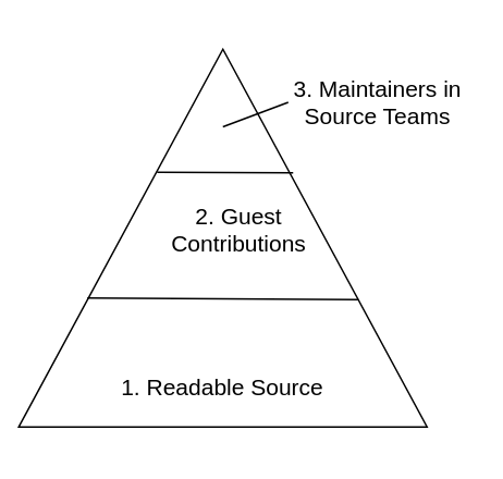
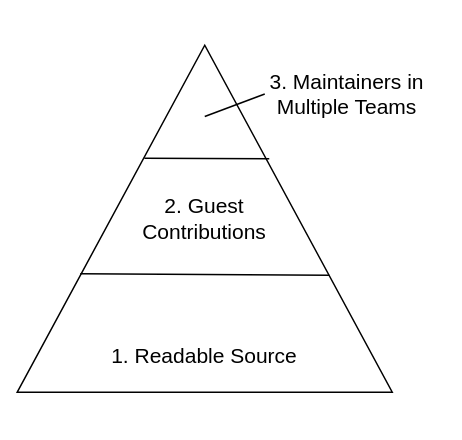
  <mxCell id="0" />
  <mxCell id="1" parent="0" />
  <mxCell id="2" value="" style="triangle;whiteSpace=wrap;html=1;rotation=-90;" vertex="1" parent="1"><mxGeometry x="20.38" y="20.13" width="231.25" height="250" as="geometry" /></mxCell>
  <mxCell id="3" value="" style="endArrow=none;html=1;exitX=0.341;exitY=0.168;exitDx=0;exitDy=0;exitPerimeter=0;entryX=0.337;entryY=0.832;entryDx=0;entryDy=0;entryPerimeter=0;" edge="1" parent="1" source="2" target="2"><mxGeometry width="50" height="50" relative="1" as="geometry"><mxPoint x="206" y="197" as="sourcePoint" /><mxPoint x="256" y="147" as="targetPoint" /></mxGeometry></mxCell>
  <mxCell id="4" value="" style="endArrow=none;html=1;exitX=0.674;exitY=0.339;exitDx=0;exitDy=0;exitPerimeter=0;entryX=0.673;entryY=0.672;entryDx=0;entryDy=0;entryPerimeter=0;" edge="1" parent="1" source="2" target="2"><mxGeometry width="50" height="50" relative="1" as="geometry"><mxPoint x="206" y="197" as="sourcePoint" /><mxPoint x="156" y="107" as="targetPoint" /></mxGeometry></mxCell>
  <mxCell id="5" value="&lt;font style=&quot;font-size: 14px&quot;&gt;1. Readable Source&lt;/font&gt;" style="text;html=1;strokeColor=none;fillColor=none;align=center;verticalAlign=middle;whiteSpace=wrap;rounded=0;" vertex="1" parent="1"><mxGeometry x="71.01" y="222" width="130" height="30" as="geometry" /></mxCell>
- <mxCell id="6" value="&lt;font style=&quot;font-size: 14px&quot;&gt;2. Guest&lt;br&gt;Contributions&lt;br&gt;&lt;/font&gt;" style="text;html=1;strokeColor=none;fillColor=none;align=center;verticalAlign=middle;whiteSpace=wrap;rounded=0;" vertex="1" parent="1"><mxGeometry x="81.01" y="125.13" width="130" height="30" as="geometry" /></mxCell>
- <mxCell id="7" value="&lt;font style=&quot;font-size: 14px&quot;&gt;3. Maintainers in&lt;br&gt;Source Teams&lt;br&gt;&lt;/font&gt;" style="text;html=1;strokeColor=none;fillColor=none;align=center;verticalAlign=middle;whiteSpace=wrap;rounded=0;" vertex="1" parent="1"><mxGeometry x="176" y="47" width="110" height="30" as="geometry" /></mxCell>
+ <mxCell id="6" value="&lt;font style=&quot;font-size: 14px&quot;&gt;2. Guest&lt;br&gt;Contributions&lt;br&gt;&lt;/font&gt;" style="text;html=1;strokeColor=none;fillColor=none;align=center;verticalAlign=middle;whiteSpace=wrap;rounded=0;" vertex="1" parent="1"><mxGeometry x="71.01" y="130.13" width="130" height="30" as="geometry" /></mxCell>
+ <mxCell id="7" value="&lt;font style=&quot;font-size: 14px&quot;&gt;3. Maintainers in&lt;br&gt;Multiple Teams&lt;br&gt;&lt;/font&gt;" style="text;html=1;strokeColor=none;fillColor=none;align=center;verticalAlign=middle;whiteSpace=wrap;rounded=0;" vertex="1" parent="1"><mxGeometry x="176" y="47" width="110" height="30" as="geometry" /></mxCell>
  <mxCell id="8" value="" style="endArrow=none;html=1;entryX=0;entryY=0.5;entryDx=0;entryDy=0;" edge="1" parent="1" target="7"><mxGeometry width="50" height="50" relative="1" as="geometry"><mxPoint x="136" y="77" as="sourcePoint" /><mxPoint x="186" y="27" as="targetPoint" /></mxGeometry></mxCell>
